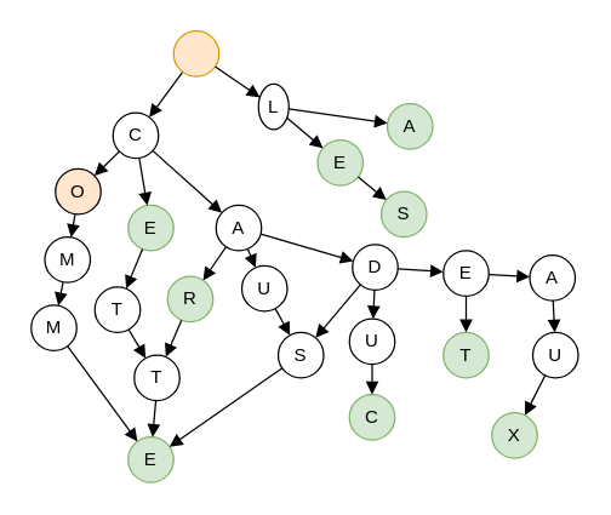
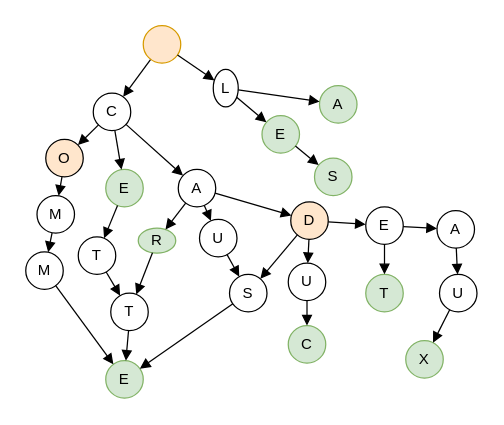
  <mxCell id="0" />
  <mxCell id="1" parent="0" />
  <mxCell id="2" value="" style="endArrow=block;html=1;rounded=0;endFill=1;" edge="1" parent="1" source="3" target="4"><mxGeometry width="50" height="50" relative="1" as="geometry"><mxPoint x="102.118" y="61.307" as="sourcePoint" /><mxPoint x="83.806" y="83.63" as="targetPoint" /></mxGeometry></mxCell>
  <mxCell id="3" value="" style="ellipse;whiteSpace=wrap;html=1;aspect=fixed;fillColor=#ffe6cc;strokeColor=#d79b00;" vertex="1" parent="1"><mxGeometry x="114" y="20" width="30" height="30" as="geometry" /></mxCell>
  <mxCell id="4" value="C" style="ellipse;whiteSpace=wrap;html=1;aspect=fixed;" vertex="1" parent="1"><mxGeometry x="74" y="74" width="30" height="30" as="geometry" /></mxCell>
  <mxCell id="5" value="E" style="ellipse;whiteSpace=wrap;html=1;aspect=fixed;fillColor=#d5e8d4;strokeColor=#82b366;" vertex="1" parent="1"><mxGeometry x="84" y="135" width="30" height="30" as="geometry" /></mxCell>
  <mxCell id="6" value="O" style="ellipse;whiteSpace=wrap;html=1;aspect=fixed;fillColor=#ffe6cc;" vertex="1" parent="1"><mxGeometry x="36" y="111" width="30" height="30" as="geometry" /></mxCell>
  <mxCell id="7" value="A" style="ellipse;whiteSpace=wrap;html=1;aspect=fixed;" vertex="1" parent="1"><mxGeometry x="142" y="135" width="30" height="30" as="geometry" /></mxCell>
  <mxCell id="8" value="E" style="ellipse;whiteSpace=wrap;html=1;aspect=fixed;fillColor=#d5e8d4;strokeColor=#82b366;" vertex="1" parent="1"><mxGeometry x="84" y="288" width="30" height="30" as="geometry" /></mxCell>
  <mxCell id="9" value="T" style="ellipse;whiteSpace=wrap;html=1;aspect=fixed;" vertex="1" parent="1"><mxGeometry x="62" y="189" width="30" height="30" as="geometry" /></mxCell>
  <mxCell id="10" value="T" style="ellipse;whiteSpace=wrap;html=1;aspect=fixed;" vertex="1" parent="1"><mxGeometry x="88" y="234" width="30" height="30" as="geometry" /></mxCell>
  <mxCell id="11" value="" style="endArrow=block;html=1;rounded=0;endFill=1;" edge="1" parent="1" source="4" target="5"><mxGeometry width="50" height="50" relative="1" as="geometry"><mxPoint x="129" y="63" as="sourcePoint" /><mxPoint x="93.806" y="93.63" as="targetPoint" /></mxGeometry></mxCell>
  <mxCell id="12" value="" style="endArrow=block;html=1;rounded=0;endFill=1;" edge="1" parent="1" source="5" target="9"><mxGeometry width="50" height="50" relative="1" as="geometry"><mxPoint x="139" y="73" as="sourcePoint" /><mxPoint x="103.806" y="103.63" as="targetPoint" /></mxGeometry></mxCell>
  <mxCell id="13" value="" style="endArrow=block;html=1;rounded=0;endFill=1;" edge="1" parent="1" source="9" target="10"><mxGeometry width="50" height="50" relative="1" as="geometry"><mxPoint x="149" y="83" as="sourcePoint" /><mxPoint x="113.806" y="113.63" as="targetPoint" /></mxGeometry></mxCell>
  <mxCell id="14" value="" style="endArrow=block;html=1;rounded=0;endFill=1;" edge="1" parent="1" source="10" target="8"><mxGeometry width="50" height="50" relative="1" as="geometry"><mxPoint x="159" y="93" as="sourcePoint" /><mxPoint x="123.806" y="123.63" as="targetPoint" /></mxGeometry></mxCell>
  <mxCell id="15" value="M" style="ellipse;whiteSpace=wrap;html=1;aspect=fixed;" vertex="1" parent="1"><mxGeometry x="29" y="156" width="30" height="30" as="geometry" /></mxCell>
  <mxCell id="16" value="M" style="ellipse;whiteSpace=wrap;html=1;aspect=fixed;" vertex="1" parent="1"><mxGeometry x="20" y="201" width="30" height="30" as="geometry" /></mxCell>
  <mxCell id="17" value="" style="endArrow=block;html=1;rounded=0;endFill=1;" edge="1" parent="1" target="15" source="6"><mxGeometry width="50" height="50" relative="1" as="geometry"><mxPoint x="110.5" y="155" as="sourcePoint" /><mxPoint x="199.306" y="87.63" as="targetPoint" /></mxGeometry></mxCell>
  <mxCell id="18" value="" style="endArrow=block;html=1;rounded=0;endFill=1;" edge="1" parent="1" source="15" target="16"><mxGeometry width="50" height="50" relative="1" as="geometry"><mxPoint x="244.5" y="67" as="sourcePoint" /><mxPoint x="209.306" y="97.63" as="targetPoint" /></mxGeometry></mxCell>
  <mxCell id="19" value="" style="endArrow=block;html=1;rounded=0;endFill=1;" edge="1" parent="1" source="16" target="8"><mxGeometry width="50" height="50" relative="1" as="geometry"><mxPoint x="254.5" y="77" as="sourcePoint" /><mxPoint x="10.088" y="318.04" as="targetPoint" /></mxGeometry></mxCell>
  <mxCell id="20" value="" style="endArrow=block;html=1;rounded=0;endFill=1;" edge="1" parent="1" source="4" target="6"><mxGeometry width="50" height="50" relative="1" as="geometry"><mxPoint x="131" y="65" as="sourcePoint" /><mxPoint x="93" y="109" as="targetPoint" /></mxGeometry></mxCell>
- <mxCell id="21" value="R" style="ellipse;whiteSpace=wrap;html=1;aspect=fixed;fillColor=#d5e8d4;strokeColor=#82b366;" vertex="1" parent="1"><mxGeometry x="110" y="182" width="30" height="30" as="geometry" /></mxCell>
+ <mxCell id="21" value="R" style="ellipse;whiteSpace=wrap;html=1;aspect=fixed;fillColor=#d5e8d4;strokeColor=#82b366;" vertex="1" parent="1"><mxGeometry x="110" y="182" width="30" height="20" as="geometry" /></mxCell>
  <mxCell id="22" value="" style="endArrow=block;html=1;rounded=0;endFill=1;" edge="1" parent="1" target="21" source="7"><mxGeometry width="50" height="50" relative="1" as="geometry"><mxPoint x="118" y="198" as="sourcePoint" /><mxPoint x="249.306" y="95.63" as="targetPoint" /></mxGeometry></mxCell>
  <mxCell id="23" value="" style="endArrow=block;html=1;rounded=0;endFill=1;" edge="1" parent="1" source="21" target="10"><mxGeometry width="50" height="50" relative="1" as="geometry"><mxPoint x="294.5" y="75" as="sourcePoint" /><mxPoint x="77.784" y="245.283" as="targetPoint" /></mxGeometry></mxCell>
  <mxCell id="24" value="" style="endArrow=block;html=1;rounded=0;endFill=1;" edge="1" parent="1" source="4" target="7"><mxGeometry width="50" height="50" relative="1" as="geometry"><mxPoint x="81" y="144" as="sourcePoint" /><mxPoint x="83" y="161" as="targetPoint" /></mxGeometry></mxCell>
  <mxCell id="25" value="U" style="ellipse;whiteSpace=wrap;html=1;aspect=fixed;" vertex="1" parent="1"><mxGeometry x="159" y="175" width="30" height="30" as="geometry" /></mxCell>
  <mxCell id="26" value="S" style="ellipse;whiteSpace=wrap;html=1;aspect=fixed;" vertex="1" parent="1"><mxGeometry x="183" y="219" width="30" height="30" as="geometry" /></mxCell>
  <mxCell id="27" value="" style="endArrow=block;html=1;rounded=0;endFill=1;" edge="1" parent="1" target="25" source="7"><mxGeometry width="50" height="50" relative="1" as="geometry"><mxPoint x="179" y="194" as="sourcePoint" /><mxPoint x="305.306" y="99.63" as="targetPoint" /><Array as="points" /></mxGeometry></mxCell>
  <mxCell id="28" value="" style="endArrow=block;html=1;rounded=0;endFill=1;" edge="1" parent="1" source="25" target="26"><mxGeometry width="50" height="50" relative="1" as="geometry"><mxPoint x="350.5" y="79" as="sourcePoint" /><mxPoint x="315.306" y="109.63" as="targetPoint" /></mxGeometry></mxCell>
  <mxCell id="29" value="" style="endArrow=block;html=1;rounded=0;endFill=1;" edge="1" parent="1" source="26" target="8"><mxGeometry width="50" height="50" relative="1" as="geometry"><mxPoint x="360.5" y="89" as="sourcePoint" /><mxPoint x="129.04" y="310.639" as="targetPoint" /></mxGeometry></mxCell>
- <mxCell id="30" value="D" style="ellipse;whiteSpace=wrap;html=1;aspect=fixed;" vertex="1" parent="1"><mxGeometry x="232" y="161" width="30" height="30" as="geometry" /></mxCell>
+ <mxCell id="30" value="D" style="ellipse;whiteSpace=wrap;html=1;aspect=fixed;fillColor=#ffe6cc;" vertex="1" parent="1"><mxGeometry x="232" y="161" width="30" height="30" as="geometry" /></mxCell>
  <mxCell id="31" value="" style="endArrow=block;html=1;rounded=0;endFill=1;" edge="1" parent="1" target="30" source="7"><mxGeometry width="50" height="50" relative="1" as="geometry"><mxPoint x="201" y="177.5" as="sourcePoint" /><mxPoint x="367.306" y="88.13" as="targetPoint" /><Array as="points" /></mxGeometry></mxCell>
  <mxCell id="32" value="" style="endArrow=block;html=1;rounded=0;endFill=1;" edge="1" parent="1" source="30" target="26"><mxGeometry width="50" height="50" relative="1" as="geometry"><mxPoint x="412.5" y="67.5" as="sourcePoint" /><mxPoint x="212.207" y="213.008" as="targetPoint" /></mxGeometry></mxCell>
  <mxCell id="33" value="C" style="ellipse;whiteSpace=wrap;html=1;aspect=fixed;fillColor=#d5e8d4;strokeColor=#82b366;" vertex="1" parent="1"><mxGeometry x="230" y="260" width="30" height="30" as="geometry" /></mxCell>
  <mxCell id="34" value="U" style="ellipse;whiteSpace=wrap;html=1;aspect=fixed;" vertex="1" parent="1"><mxGeometry x="230" y="210" width="30" height="30" as="geometry" /></mxCell>
  <mxCell id="35" value="" style="endArrow=block;html=1;rounded=0;endFill=1;" edge="1" parent="1" target="34" source="30"><mxGeometry width="50" height="50" relative="1" as="geometry"><mxPoint x="270" y="258.5" as="sourcePoint" /><mxPoint x="429.306" y="113.63" as="targetPoint" /></mxGeometry></mxCell>
  <mxCell id="36" value="" style="endArrow=block;html=1;rounded=0;endFill=1;" edge="1" parent="1" source="34" target="33"><mxGeometry width="50" height="50" relative="1" as="geometry"><mxPoint x="474.5" y="93" as="sourcePoint" /><mxPoint x="439.306" y="123.63" as="targetPoint" /></mxGeometry></mxCell>
  <mxCell id="37" value="T" style="ellipse;whiteSpace=wrap;html=1;aspect=fixed;fillColor=#d5e8d4;strokeColor=#82b366;" vertex="1" parent="1"><mxGeometry x="292" y="219" width="30" height="30" as="geometry" /></mxCell>
  <mxCell id="38" value="E" style="ellipse;whiteSpace=wrap;html=1;aspect=fixed;" vertex="1" parent="1"><mxGeometry x="292" y="165" width="30" height="30" as="geometry" /></mxCell>
  <mxCell id="39" value="" style="endArrow=block;html=1;rounded=0;endFill=1;" edge="1" parent="1" target="38" source="30"><mxGeometry width="50" height="50" relative="1" as="geometry"><mxPoint x="284" y="235" as="sourcePoint" /><mxPoint x="480.306" y="105.63" as="targetPoint" /></mxGeometry></mxCell>
  <mxCell id="40" value="" style="endArrow=block;html=1;rounded=0;endFill=1;" edge="1" parent="1" source="38" target="37"><mxGeometry width="50" height="50" relative="1" as="geometry"><mxPoint x="525.5" y="85" as="sourcePoint" /><mxPoint x="490.306" y="115.63" as="targetPoint" /></mxGeometry></mxCell>
  <mxCell id="41" value="" style="endArrow=block;html=1;rounded=0;endFill=1;" edge="1" parent="1" target="42" source="3"><mxGeometry width="50" height="50" relative="1" as="geometry"><mxPoint x="316" y="51" as="sourcePoint" /><mxPoint x="278.806" y="79.63" as="targetPoint" /></mxGeometry></mxCell>
  <mxCell id="42" value="L" style="ellipse;whiteSpace=wrap;html=1;aspect=fixed;" vertex="1" parent="1"><mxGeometry x="170" y="55" width="20" height="30" as="geometry" /></mxCell>
  <mxCell id="43" value="E" style="ellipse;whiteSpace=wrap;html=1;aspect=fixed;fillColor=#d5e8d4;strokeColor=#82b366;" vertex="1" parent="1"><mxGeometry x="209" y="92" width="30" height="30" as="geometry" /></mxCell>
  <mxCell id="44" value="" style="endArrow=block;html=1;rounded=0;endFill=1;" edge="1" parent="1" source="42" target="43"><mxGeometry width="50" height="50" relative="1" as="geometry"><mxPoint x="324" y="59" as="sourcePoint" /><mxPoint x="288.806" y="89.63" as="targetPoint" /></mxGeometry></mxCell>
  <mxCell id="45" value="X" style="ellipse;whiteSpace=wrap;html=1;aspect=fixed;fillColor=#d5e8d4;strokeColor=#82b366;" vertex="1" parent="1"><mxGeometry x="324" y="272" width="30" height="30" as="geometry" /></mxCell>
  <mxCell id="46" value="A" style="ellipse;whiteSpace=wrap;html=1;aspect=fixed;" vertex="1" parent="1"><mxGeometry x="349" y="168" width="30" height="30" as="geometry" /></mxCell>
  <mxCell id="47" value="U" style="ellipse;whiteSpace=wrap;html=1;aspect=fixed;" vertex="1" parent="1"><mxGeometry x="351" y="219" width="30" height="30" as="geometry" /></mxCell>
  <mxCell id="48" value="" style="endArrow=block;html=1;rounded=0;endFill=1;" edge="1" parent="1" target="46" source="38"><mxGeometry width="50" height="50" relative="1" as="geometry"><mxPoint x="342" y="280" as="sourcePoint" /><mxPoint x="508.306" y="190.63" as="targetPoint" /><Array as="points" /></mxGeometry></mxCell>
  <mxCell id="49" value="" style="endArrow=block;html=1;rounded=0;endFill=1;" edge="1" parent="1" source="46" target="47"><mxGeometry width="50" height="50" relative="1" as="geometry"><mxPoint x="553.5" y="170" as="sourcePoint" /><mxPoint x="518.306" y="200.63" as="targetPoint" /></mxGeometry></mxCell>
  <mxCell id="50" value="" style="endArrow=block;html=1;rounded=0;endFill=1;" edge="1" parent="1" source="47" target="45"><mxGeometry width="50" height="50" relative="1" as="geometry"><mxPoint x="563.5" y="180" as="sourcePoint" /><mxPoint x="528.306" y="210.63" as="targetPoint" /></mxGeometry></mxCell>
  <mxCell id="51" value="A" style="ellipse;whiteSpace=wrap;html=1;aspect=fixed;fillColor=#d5e8d4;strokeColor=#82b366;" vertex="1" parent="1"><mxGeometry x="255" y="68" width="30" height="30" as="geometry" /></mxCell>
  <mxCell id="52" value="" style="endArrow=block;html=1;rounded=0;endFill=1;" edge="1" parent="1" source="42" target="51"><mxGeometry width="50" height="50" relative="1" as="geometry"><mxPoint x="149" y="56" as="sourcePoint" /><mxPoint x="177" y="90" as="targetPoint" /></mxGeometry></mxCell>
  <mxCell id="53" value="S" style="ellipse;whiteSpace=wrap;html=1;aspect=fixed;fillColor=#d5e8d4;strokeColor=#82b366;" vertex="1" parent="1"><mxGeometry x="251" y="126" width="30" height="30" as="geometry" /></mxCell>
  <mxCell id="54" value="" style="endArrow=block;html=1;rounded=0;endFill=1;" edge="1" parent="1" source="43" target="53"><mxGeometry width="50" height="50" relative="1" as="geometry"><mxPoint x="210" y="82" as="sourcePoint" /><mxPoint x="265" y="91" as="targetPoint" /></mxGeometry></mxCell>
